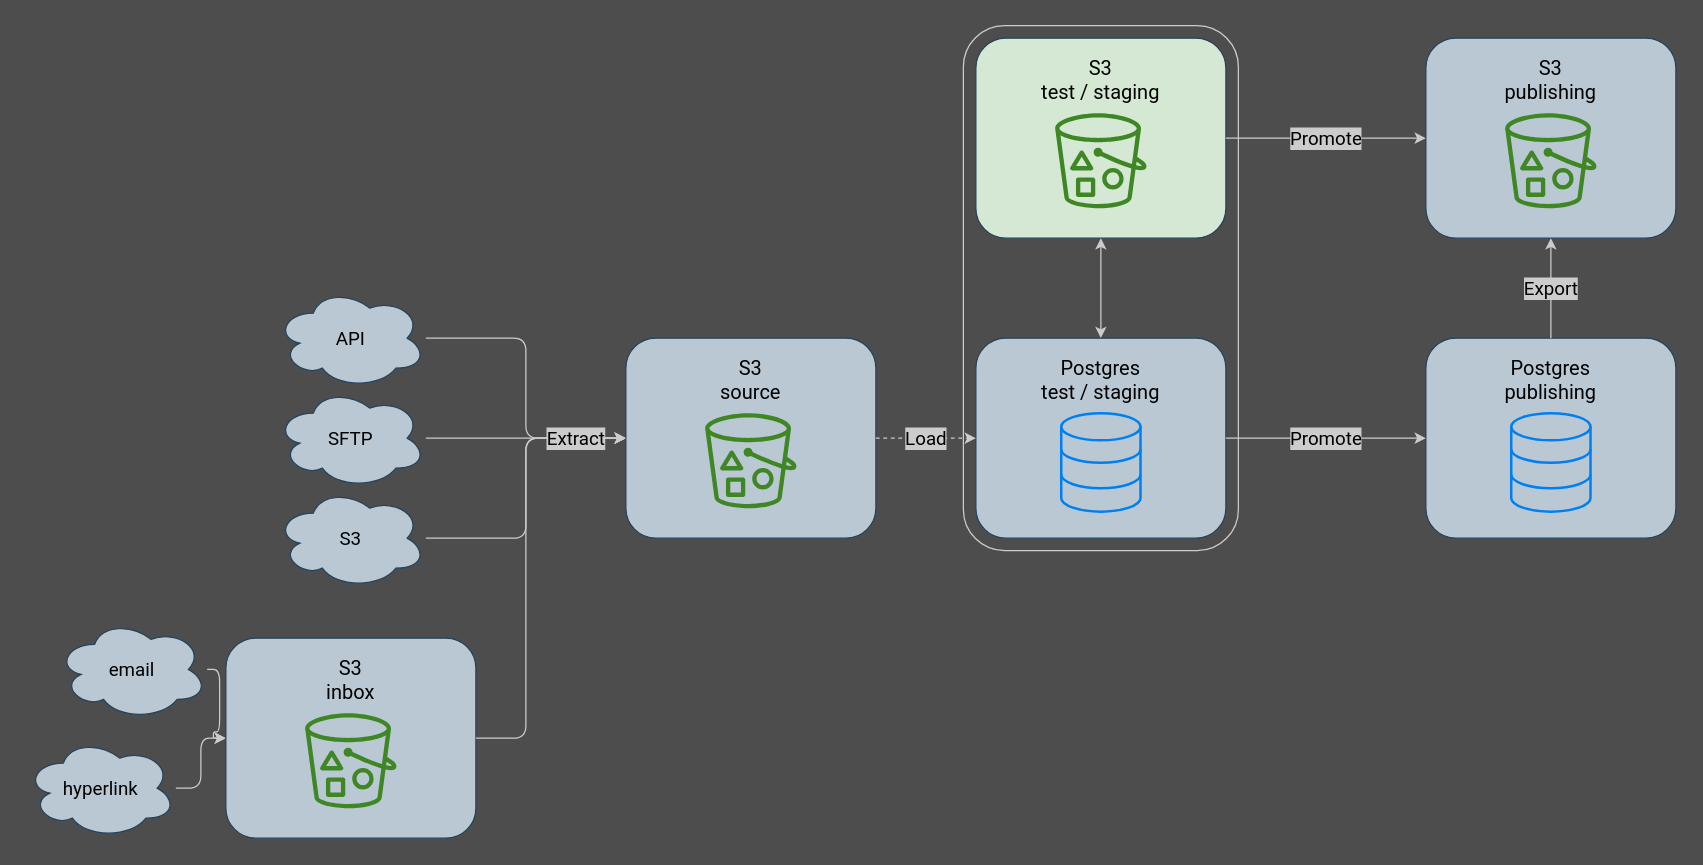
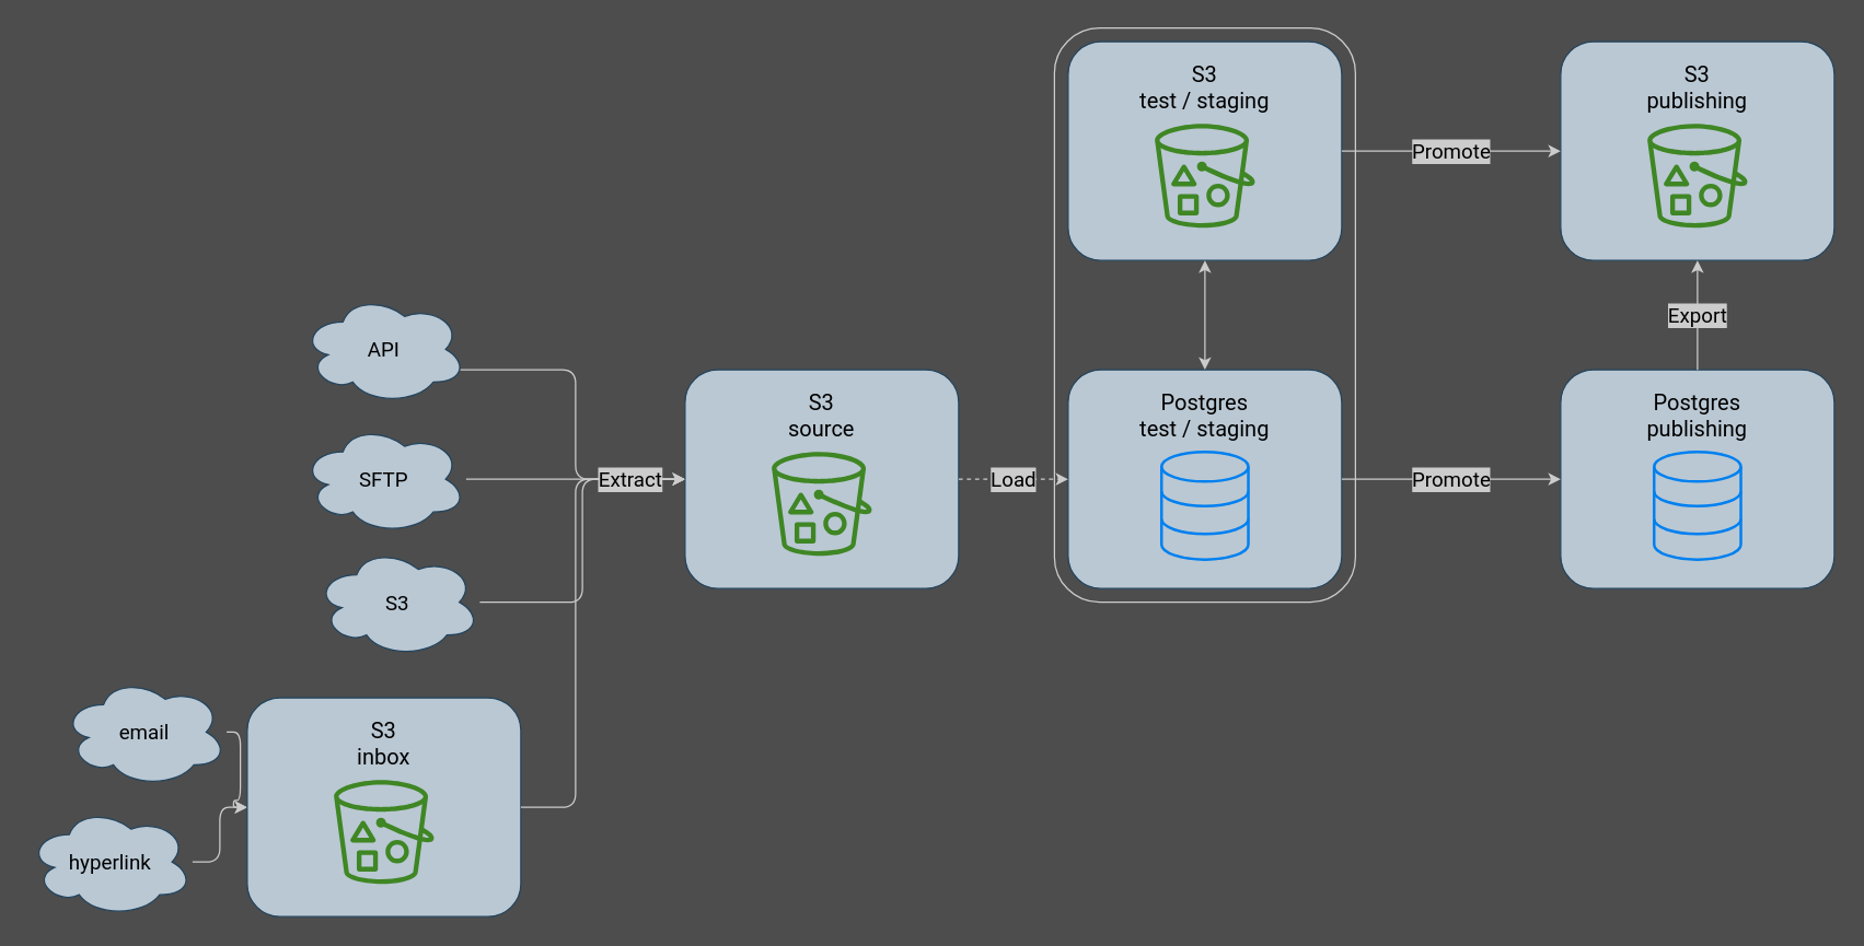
  <mxCell id="0" />
  <mxCell id="1" parent="0" />
  <mxCell id="2" style="edgeStyle=orthogonalEdgeStyle;shape=connector;rounded=1;html=1;entryX=0;entryY=0.5;entryDx=0;entryDy=0;labelBackgroundColor=default;strokeColor=#CCCCCC;fontFamily=Roboto;fontSource=https%3A%2F%2Ffonts.googleapis.com%2Fcss%3Ffamily%3DRoboto;fontSize=15;fontColor=#000000;endArrow=classic;" parent="1" source="3" target="13" edge="1"><mxGeometry relative="1" as="geometry"><Array as="points"><mxPoint x="420" y="270" /><mxPoint x="420" y="350" /></Array></mxGeometry></mxCell>
- <mxCell id="3" value="API" style="ellipse;shape=cloud;whiteSpace=wrap;html=1;fontSize=15;fillColor=#bac8d3;strokeColor=#23445d;fontFamily=Roboto;fontSource=https%3A%2F%2Ffonts.googleapis.com%2Fcss%3Ffamily%3DRoboto;" parent="1" vertex="1"><mxGeometry x="220" y="230" width="120" height="80" as="geometry" /></mxCell>
+ <mxCell id="3" value="API" style="ellipse;shape=cloud;whiteSpace=wrap;html=1;fontSize=15;fillColor=#bac8d3;strokeColor=#23445d;fontFamily=Roboto;fontSource=https%3A%2F%2Ffonts.googleapis.com%2Fcss%3Ffamily%3DRoboto;" parent="1" vertex="1"><mxGeometry x="220" y="215" width="120" height="80" as="geometry" /></mxCell>
  <mxCell id="4" style="edgeStyle=orthogonalEdgeStyle;shape=connector;rounded=1;html=1;entryX=0;entryY=0.5;entryDx=0;entryDy=0;labelBackgroundColor=default;strokeColor=#CCCCCC;fontFamily=Roboto;fontSource=https%3A%2F%2Ffonts.googleapis.com%2Fcss%3Ffamily%3DRoboto;fontSize=15;fontColor=#000000;endArrow=classic;" parent="1" source="5" target="28" edge="1"><mxGeometry relative="1" as="geometry" /></mxCell>
  <mxCell id="5" value="email" style="ellipse;shape=cloud;whiteSpace=wrap;html=1;fontSize=15;fillColor=#bac8d3;strokeColor=#23445d;fontFamily=Roboto;fontSource=https%3A%2F%2Ffonts.googleapis.com%2Fcss%3Ffamily%3DRoboto;" parent="1" vertex="1"><mxGeometry x="45" y="495" width="120" height="80" as="geometry" /></mxCell>
  <mxCell id="6" style="edgeStyle=orthogonalEdgeStyle;shape=connector;rounded=1;html=1;entryX=0;entryY=0.5;entryDx=0;entryDy=0;labelBackgroundColor=default;strokeColor=#CCCCCC;fontFamily=Roboto;fontSource=https%3A%2F%2Ffonts.googleapis.com%2Fcss%3Ffamily%3DRoboto;fontSize=15;fontColor=#000000;endArrow=classic;" parent="1" source="7" target="28" edge="1"><mxGeometry relative="1" as="geometry" /></mxCell>
  <mxCell id="7" value="hyperlink" style="ellipse;shape=cloud;whiteSpace=wrap;html=1;fontSize=15;fillColor=#bac8d3;strokeColor=#23445d;fontFamily=Roboto;fontSource=https%3A%2F%2Ffonts.googleapis.com%2Fcss%3Ffamily%3DRoboto;" parent="1" vertex="1"><mxGeometry x="20" y="590" width="120" height="80" as="geometry" /></mxCell>
  <mxCell id="8" style="edgeStyle=orthogonalEdgeStyle;shape=connector;rounded=1;html=1;entryX=0;entryY=0.5;entryDx=0;entryDy=0;labelBackgroundColor=default;strokeColor=#CCCCCC;fontFamily=Roboto;fontSource=https%3A%2F%2Ffonts.googleapis.com%2Fcss%3Ffamily%3DRoboto;fontSize=15;fontColor=#000000;endArrow=classic;" parent="1" source="9" target="13" edge="1"><mxGeometry relative="1" as="geometry" /></mxCell>
- <mxCell id="9" value="S3" style="ellipse;shape=cloud;whiteSpace=wrap;html=1;fontSize=15;fillColor=#bac8d3;strokeColor=#23445d;fontFamily=Roboto;fontSource=https%3A%2F%2Ffonts.googleapis.com%2Fcss%3Ffamily%3DRoboto;" parent="1" vertex="1"><mxGeometry x="220" y="390" width="120" height="80" as="geometry" /></mxCell>
+ <mxCell id="9" value="S3" style="ellipse;shape=cloud;whiteSpace=wrap;html=1;fontSize=15;fillColor=#bac8d3;strokeColor=#23445d;fontFamily=Roboto;fontSource=https%3A%2F%2Ffonts.googleapis.com%2Fcss%3Ffamily%3DRoboto;" parent="1" vertex="1"><mxGeometry x="230" y="400" width="120" height="80" as="geometry" /></mxCell>
  <mxCell id="10" style="edgeStyle=orthogonalEdgeStyle;shape=connector;rounded=1;html=1;entryX=0;entryY=0.5;entryDx=0;entryDy=0;labelBackgroundColor=default;strokeColor=#CCCCCC;fontFamily=Roboto;fontSource=https%3A%2F%2Ffonts.googleapis.com%2Fcss%3Ffamily%3DRoboto;fontSize=15;fontColor=#000000;endArrow=classic;" parent="1" source="11" target="13" edge="1"><mxGeometry relative="1" as="geometry" /></mxCell>
  <mxCell id="11" value="SFTP" style="ellipse;shape=cloud;whiteSpace=wrap;html=1;fontSize=15;fillColor=#bac8d3;strokeColor=#23445d;fontFamily=Roboto;fontSource=https%3A%2F%2Ffonts.googleapis.com%2Fcss%3Ffamily%3DRoboto;" parent="1" vertex="1"><mxGeometry x="220" y="310" width="120" height="80" as="geometry" /></mxCell>
  <mxCell id="12" value="" style="group;fontFamily=Roboto;fontSource=https%3A%2F%2Ffonts.googleapis.com%2Fcss%3Ffamily%3DRoboto;fontSize=10;" parent="1" vertex="1" connectable="0"><mxGeometry x="500" y="270" width="200" height="160" as="geometry" /></mxCell>
  <mxCell id="13" value="S3&lt;br&gt;source" style="rounded=1;whiteSpace=wrap;html=1;fontFamily=Roboto;fontSize=16;fontColor=default;align=center;strokeColor=#23445d;fillColor=#bac8d3;fillStyle=solid;verticalAlign=top;spacing=10;fontSource=https%3A%2F%2Ffonts.googleapis.com%2Fcss%3Ffamily%3DRoboto;" parent="12" vertex="1"><mxGeometry width="200" height="160" as="geometry" /></mxCell>
  <mxCell id="14" value="" style="sketch=0;outlineConnect=0;fontColor=#232F3E;gradientColor=none;fillColor=#3F8624;strokeColor=none;dashed=0;verticalLabelPosition=bottom;verticalAlign=top;align=center;html=1;fontSize=16;fontStyle=0;aspect=fixed;pointerEvents=1;shape=mxgraph.aws4.bucket_with_objects;fontFamily=Roboto;fontSource=https%3A%2F%2Ffonts.googleapis.com%2Fcss%3Ffamily%3DRoboto;" parent="12" vertex="1"><mxGeometry x="63.415" y="60.0" width="73.171" height="76.098" as="geometry" /></mxCell>
  <mxCell id="15" value="" style="group;fontFamily=Roboto;fontSource=https%3A%2F%2Ffonts.googleapis.com%2Fcss%3Ffamily%3DRoboto;fontSize=10;" parent="1" vertex="1" connectable="0"><mxGeometry x="780" y="270" width="200" height="160" as="geometry" /></mxCell>
  <mxCell id="16" value="Postgres&lt;br&gt;test / staging" style="rounded=1;whiteSpace=wrap;html=1;fontFamily=Roboto;fontSize=16;fontColor=default;align=center;strokeColor=#23445d;fillColor=#bac8d3;fillStyle=solid;verticalAlign=top;spacing=10;fontSource=https%3A%2F%2Ffonts.googleapis.com%2Fcss%3Ffamily%3DRoboto;" parent="15" vertex="1"><mxGeometry width="200" height="160" as="geometry" /></mxCell>
  <mxCell id="17" value="" style="html=1;verticalLabelPosition=bottom;align=center;labelBackgroundColor=#ffffff;verticalAlign=top;strokeWidth=2;strokeColor=#0080F0;shadow=0;dashed=0;shape=mxgraph.ios7.icons.data;fontSize=16;fontColor=#000000;fillColor=none;fontFamily=Roboto;fontSource=https%3A%2F%2Ffonts.googleapis.com%2Fcss%3Ffamily%3DRoboto;" parent="15" vertex="1"><mxGeometry x="68.293" y="60.0" width="63.415" height="78.81" as="geometry" /></mxCell>
  <mxCell id="18" value="Load" style="edgeStyle=orthogonalEdgeStyle;html=1;fontSize=15;fontColor=#000000;strokeColor=#CCCCCC;exitX=1;exitY=0.5;exitDx=0;exitDy=0;entryX=0;entryY=0.5;entryDx=0;entryDy=0;fontFamily=Roboto;fontSource=https%3A%2F%2Ffonts.googleapis.com%2Fcss%3Ffamily%3DRoboto;labelBackgroundColor=#CCCCCC;labelBorderColor=none;dashed=1;" parent="1" source="13" target="16" edge="1"><mxGeometry relative="1" as="geometry"><mxPoint x="680" y="360" as="sourcePoint" /><mxPoint x="717" y="326" as="targetPoint" /><mxPoint as="offset" /></mxGeometry></mxCell>
  <mxCell id="19" value="" style="group;fontFamily=Roboto;fontSource=https%3A%2F%2Ffonts.googleapis.com%2Fcss%3Ffamily%3DRoboto;fontSize=10;" parent="1" vertex="1" connectable="0"><mxGeometry x="1140" y="270" width="200" height="160" as="geometry" /></mxCell>
  <mxCell id="20" value="Postgres&lt;br&gt;publishing" style="rounded=1;whiteSpace=wrap;html=1;fontFamily=Roboto;fontSize=16;fontColor=default;align=center;strokeColor=#23445d;fillColor=#bac8d3;fillStyle=solid;verticalAlign=top;spacing=10;fontSource=https%3A%2F%2Ffonts.googleapis.com%2Fcss%3Ffamily%3DRoboto;" parent="19" vertex="1"><mxGeometry width="200" height="160" as="geometry" /></mxCell>
  <mxCell id="21" value="" style="html=1;verticalLabelPosition=bottom;align=center;labelBackgroundColor=#ffffff;verticalAlign=top;strokeWidth=2;strokeColor=#0080F0;shadow=0;dashed=0;shape=mxgraph.ios7.icons.data;fontSize=16;fontColor=#000000;fillColor=none;fontFamily=Roboto;fontSource=https%3A%2F%2Ffonts.googleapis.com%2Fcss%3Ffamily%3DRoboto;" parent="19" vertex="1"><mxGeometry x="68.293" y="60.0" width="63.415" height="78.81" as="geometry" /></mxCell>
  <mxCell id="22" value="Promote" style="edgeStyle=orthogonalEdgeStyle;shape=connector;rounded=1;html=1;entryX=0;entryY=0.5;entryDx=0;entryDy=0;labelBackgroundColor=#CCCCCC;strokeColor=#CCCCCC;fontFamily=Roboto;fontSize=15;fontColor=#000000;endArrow=classic;fontSource=https%3A%2F%2Ffonts.googleapis.com%2Fcss%3Ffamily%3DRoboto;labelBorderColor=none;" parent="1" source="16" target="20" edge="1"><mxGeometry relative="1" as="geometry"><mxPoint as="offset" /></mxGeometry></mxCell>
  <mxCell id="23" value="" style="group;fontFamily=Roboto;fontSource=https%3A%2F%2Ffonts.googleapis.com%2Fcss%3Ffamily%3DRoboto;fontSize=10;" parent="1" vertex="1" connectable="0"><mxGeometry x="1140" y="30" width="200" height="160" as="geometry" /></mxCell>
  <mxCell id="24" value="S3&lt;br&gt;publishing" style="rounded=1;whiteSpace=wrap;html=1;fontFamily=Roboto;fontSize=16;fontColor=default;align=center;strokeColor=#23445d;fillColor=#bac8d3;fillStyle=solid;verticalAlign=top;spacing=10;fontSource=https%3A%2F%2Ffonts.googleapis.com%2Fcss%3Ffamily%3DRoboto;" parent="23" vertex="1"><mxGeometry width="200" height="160" as="geometry" /></mxCell>
  <mxCell id="25" value="" style="sketch=0;outlineConnect=0;fontColor=#232F3E;gradientColor=none;fillColor=#3F8624;strokeColor=none;dashed=0;verticalLabelPosition=bottom;verticalAlign=top;align=center;html=1;fontSize=16;fontStyle=0;aspect=fixed;pointerEvents=1;shape=mxgraph.aws4.bucket_with_objects;fontFamily=Roboto;fontSource=https%3A%2F%2Ffonts.googleapis.com%2Fcss%3Ffamily%3DRoboto;" parent="23" vertex="1"><mxGeometry x="63.415" y="60.0" width="73.171" height="76.098" as="geometry" /></mxCell>
  <mxCell id="26" value="Export" style="edgeStyle=orthogonalEdgeStyle;shape=connector;rounded=1;html=1;entryX=0.5;entryY=1;entryDx=0;entryDy=0;labelBackgroundColor=#CCCCCC;strokeColor=#CCCCCC;fontFamily=Roboto;fontSource=https%3A%2F%2Ffonts.googleapis.com%2Fcss%3Ffamily%3DRoboto;fontSize=15;fontColor=#000000;endArrow=classic;labelBorderColor=none;" parent="1" source="20" target="24" edge="1"><mxGeometry relative="1" as="geometry" /></mxCell>
  <mxCell id="27" value="" style="group;fontFamily=Roboto;fontSource=https%3A%2F%2Ffonts.googleapis.com%2Fcss%3Ffamily%3DRoboto;fontSize=10;" parent="1" vertex="1" connectable="0"><mxGeometry x="180" y="510" width="200" height="160" as="geometry" /></mxCell>
  <mxCell id="28" value="S3&lt;br&gt;inbox" style="rounded=1;whiteSpace=wrap;html=1;fontFamily=Roboto;fontSize=16;fontColor=default;align=center;strokeColor=#23445d;fillColor=#bac8d3;fillStyle=solid;verticalAlign=top;spacing=10;fontSource=https%3A%2F%2Ffonts.googleapis.com%2Fcss%3Ffamily%3DRoboto;" parent="27" vertex="1"><mxGeometry width="200" height="160" as="geometry" /></mxCell>
  <mxCell id="29" value="" style="sketch=0;outlineConnect=0;fontColor=#232F3E;gradientColor=none;fillColor=#3F8624;strokeColor=none;dashed=0;verticalLabelPosition=bottom;verticalAlign=top;align=center;html=1;fontSize=16;fontStyle=0;aspect=fixed;pointerEvents=1;shape=mxgraph.aws4.bucket_with_objects;fontFamily=Roboto;fontSource=https%3A%2F%2Ffonts.googleapis.com%2Fcss%3Ffamily%3DRoboto;" parent="27" vertex="1"><mxGeometry x="63.415" y="60.0" width="73.171" height="76.098" as="geometry" /></mxCell>
  <mxCell id="30" value="Extract" style="edgeStyle=orthogonalEdgeStyle;shape=connector;rounded=1;html=1;labelBackgroundColor=#CCCCCC;strokeColor=#CCCCCC;fontFamily=Roboto;fontSize=15;fontColor=#000000;endArrow=classic;entryX=0;entryY=0.5;entryDx=0;entryDy=0;fontSource=https%3A%2F%2Ffonts.googleapis.com%2Fcss%3Ffamily%3DRoboto;exitX=1;exitY=0.5;exitDx=0;exitDy=0;labelBorderColor=none;" parent="1" source="28" target="13" edge="1"><mxGeometry x="0.778" relative="1" as="geometry"><mxPoint x="430" y="390" as="targetPoint" /><mxPoint x="380" y="590" as="sourcePoint" /><Array as="points"><mxPoint x="420" y="590" /><mxPoint x="420" y="350" /></Array><mxPoint as="offset" /></mxGeometry></mxCell>
  <mxCell id="31" value="" style="group;fontFamily=Roboto;fontSource=https%3A%2F%2Ffonts.googleapis.com%2Fcss%3Ffamily%3DRoboto;fontSize=10;" vertex="1" connectable="0" parent="1"><mxGeometry x="780" y="30" width="200" height="160" as="geometry" /></mxCell>
- <mxCell id="32" value="S3&lt;br&gt;test / staging" style="rounded=1;whiteSpace=wrap;html=1;fontFamily=Roboto;fontSize=16;fontColor=default;align=center;strokeColor=#23445d;fillColor=#d5e8d4;fillStyle=solid;verticalAlign=top;spacing=10;fontSource=https%3A%2F%2Ffonts.googleapis.com%2Fcss%3Ffamily%3DRoboto;" vertex="1" parent="31"><mxGeometry width="200" height="160" as="geometry" /></mxCell>
+ <mxCell id="32" value="S3&lt;br&gt;test / staging" style="rounded=1;whiteSpace=wrap;html=1;fontFamily=Roboto;fontSize=16;fontColor=default;align=center;strokeColor=#23445d;fillColor=#bac8d3;fillStyle=solid;verticalAlign=top;spacing=10;fontSource=https%3A%2F%2Ffonts.googleapis.com%2Fcss%3Ffamily%3DRoboto;" vertex="1" parent="31"><mxGeometry width="200" height="160" as="geometry" /></mxCell>
  <mxCell id="33" value="" style="sketch=0;outlineConnect=0;fontColor=#232F3E;gradientColor=none;fillColor=#3F8624;strokeColor=none;dashed=0;verticalLabelPosition=bottom;verticalAlign=top;align=center;html=1;fontSize=16;fontStyle=0;aspect=fixed;pointerEvents=1;shape=mxgraph.aws4.bucket_with_objects;fontFamily=Roboto;fontSource=https%3A%2F%2Ffonts.googleapis.com%2Fcss%3Ffamily%3DRoboto;" vertex="1" parent="31"><mxGeometry x="63.415" y="60.0" width="73.171" height="76.098" as="geometry" /></mxCell>
  <mxCell id="34" style="edgeStyle=orthogonalEdgeStyle;shape=connector;rounded=1;html=1;entryX=0.5;entryY=0;entryDx=0;entryDy=0;labelBackgroundColor=#CCCCCC;labelBorderColor=none;strokeColor=#CCCCCC;fontFamily=Roboto;fontSource=https%3A%2F%2Ffonts.googleapis.com%2Fcss%3Ffamily%3DRoboto;fontSize=15;fontColor=#000000;startArrow=classic;startFill=1;endArrow=classic;" edge="1" parent="1" source="32" target="16"><mxGeometry relative="1" as="geometry" /></mxCell>
  <mxCell id="35" value="Promote" style="edgeStyle=orthogonalEdgeStyle;shape=connector;rounded=1;html=1;labelBackgroundColor=#CCCCCC;strokeColor=#CCCCCC;fontFamily=Roboto;fontSize=15;fontColor=#000000;endArrow=classic;fontSource=https%3A%2F%2Ffonts.googleapis.com%2Fcss%3Ffamily%3DRoboto;labelBorderColor=none;exitX=1;exitY=0.5;exitDx=0;exitDy=0;entryX=0;entryY=0.5;entryDx=0;entryDy=0;" edge="1" parent="1" source="32" target="24"><mxGeometry relative="1" as="geometry"><mxPoint as="offset" /><mxPoint x="990" y="360" as="sourcePoint" /><mxPoint x="1100" y="70" as="targetPoint" /></mxGeometry></mxCell>
  <mxCell id="36" value="" style="rounded=1;whiteSpace=wrap;html=1;fontFamily=Roboto;fontSource=https%3A%2F%2Ffonts.googleapis.com%2Fcss%3Ffamily%3DRoboto;fontSize=15;fontColor=#000000;fillColor=none;strokeColor=#CCCCCC;" vertex="1" parent="1"><mxGeometry x="770" y="20" width="220" height="420" as="geometry" /></mxCell>
